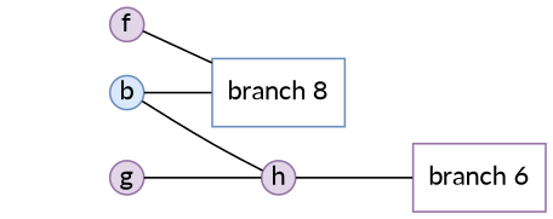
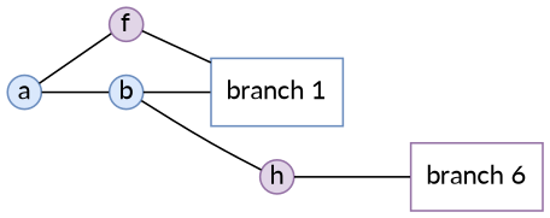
  digraph {
    bgcolor=white
    fontname=Lato
    rankdir=LR
    node [color="#9673a6" fillcolor="#e1d5e7" fixedsize=true fontcolor=black fontname=Lato group=gbox2 shape=circle style=filled]
    edge [arrowhead=none color=black fontname=Lato weight=2]
+   n1 [color="#6c8ebf" fillcolor="#dae8fc" group=gbox1 label=a width=0.25]
    n2 [color="#6c8ebf" fillcolor="#dae8fc" group=gbox1 label=b width=0.25]
    n3 [label=f width=0.25]
-   n4 [color="#6c8ebf" fillcolor="#dae8fc" fixedsize=false group=gbox1 label="branch 8" shape=box width=0.25 style=""]
+   n4 [color="#6c8ebf" fillcolor="#dae8fc" fixedsize=false group=gbox1 label="branch 1" shape=box width=0.25 style=""]
    n5 [label=h width=0.25]
    n6 [fixedsize=false label="branch 6" shape=box width=0.25 style=""]
-   n7 [label=g width=0.25]
+   n1 -> n2
+   n1 -> n3
    n2 -> n4
    n2 -> n5
    n3 -> n4
    n5 -> n6
-   n7 -> n5
  }
